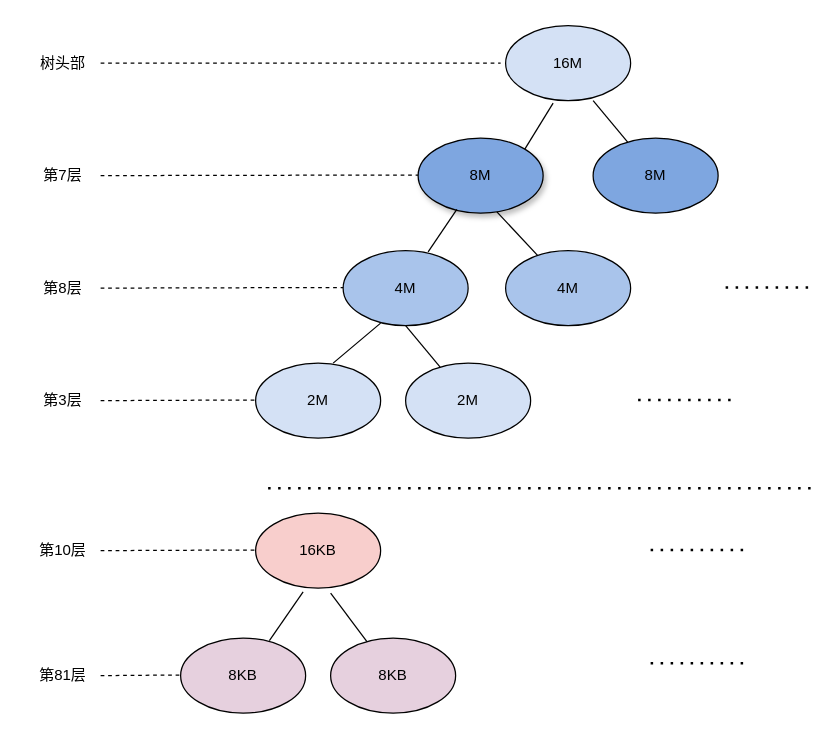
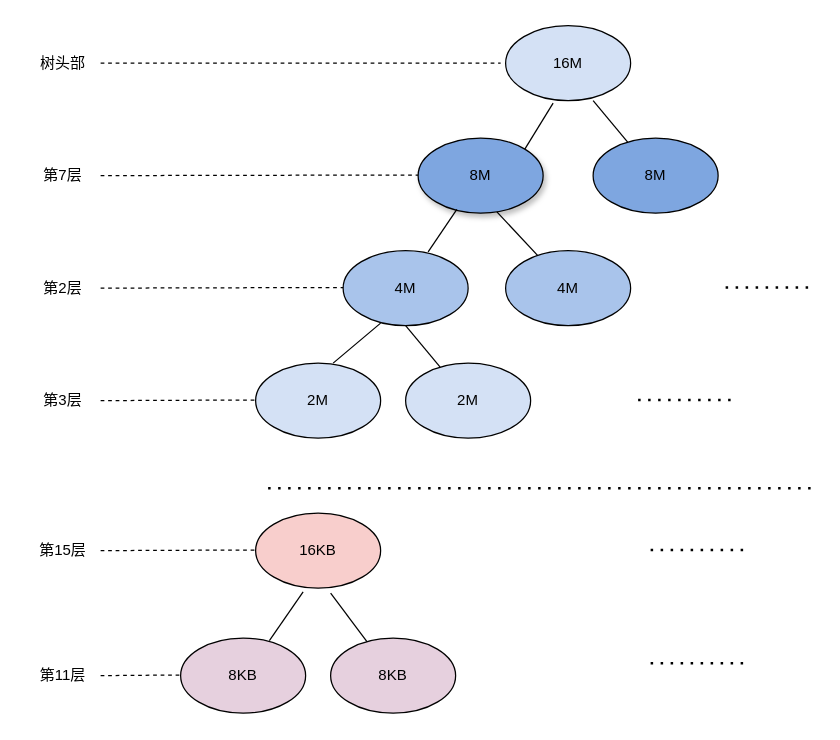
  <mxCell id="0" />
  <mxCell id="1" parent="0" />
  <mxCell id="2" value="16M" style="ellipse;whiteSpace=wrap;html=1;fillColor=#d4e1f5;" vertex="1" parent="1"><mxGeometry x="404" y="20" width="100" height="60" as="geometry" /></mxCell>
  <mxCell id="3" value="8M" style="ellipse;whiteSpace=wrap;html=1;shadow=1;fillColor=#7EA6E0;" vertex="1" parent="1"><mxGeometry x="334" y="110" width="100" height="60" as="geometry" /></mxCell>
  <mxCell id="4" value="8M" style="ellipse;whiteSpace=wrap;html=1;fillColor=#7EA6E0;" vertex="1" parent="1"><mxGeometry x="474" y="110" width="100" height="60" as="geometry" /></mxCell>
  <mxCell id="5" value="4M" style="ellipse;whiteSpace=wrap;html=1;fillColor=#A9C4EB;" vertex="1" parent="1"><mxGeometry x="274" y="200" width="100" height="60" as="geometry" /></mxCell>
  <mxCell id="6" value="4M" style="ellipse;whiteSpace=wrap;html=1;fillColor=#A9C4EB;" vertex="1" parent="1"><mxGeometry x="404" y="200" width="100" height="60" as="geometry" /></mxCell>
  <mxCell id="7" value="2M" style="ellipse;whiteSpace=wrap;html=1;fillColor=#D4E1F5;" vertex="1" parent="1"><mxGeometry x="204" y="290" width="100" height="60" as="geometry" /></mxCell>
  <mxCell id="8" value="2M" style="ellipse;whiteSpace=wrap;html=1;fillColor=#D4E1F5;" vertex="1" parent="1"><mxGeometry x="324" y="290" width="100" height="60" as="geometry" /></mxCell>
  <mxCell id="9" value="" style="endArrow=none;html=1;entryX=0.38;entryY=1.033;entryDx=0;entryDy=0;entryPerimeter=0;exitX=1;exitY=0;exitDx=0;exitDy=0;" edge="1" parent="1" source="3" target="2"><mxGeometry width="50" height="50" relative="1" as="geometry"><mxPoint x="414" y="120" as="sourcePoint" /><mxPoint x="454" y="90" as="targetPoint" /></mxGeometry></mxCell>
  <mxCell id="10" value="" style="endArrow=none;html=1;entryX=0.7;entryY=1;entryDx=0;entryDy=0;entryPerimeter=0;" edge="1" parent="1" source="4" target="2"><mxGeometry width="50" height="50" relative="1" as="geometry"><mxPoint x="424" y="130" as="sourcePoint" /><mxPoint x="452" y="91.98" as="targetPoint" /></mxGeometry></mxCell>
  <mxCell id="11" value="" style="endArrow=none;html=1;entryX=0.31;entryY=0.95;entryDx=0;entryDy=0;entryPerimeter=0;exitX=0.68;exitY=0.017;exitDx=0;exitDy=0;exitPerimeter=0;" edge="1" parent="1" source="5" target="3"><mxGeometry width="50" height="50" relative="1" as="geometry"><mxPoint x="334" y="220" as="sourcePoint" /><mxPoint x="384" y="170" as="targetPoint" /></mxGeometry></mxCell>
  <mxCell id="12" value="" style="endArrow=none;html=1;entryX=0.63;entryY=0.983;entryDx=0;entryDy=0;entryPerimeter=0;" edge="1" parent="1" source="6" target="3"><mxGeometry width="50" height="50" relative="1" as="geometry"><mxPoint x="384" y="220" as="sourcePoint" /><mxPoint x="434" y="170" as="targetPoint" /></mxGeometry></mxCell>
  <mxCell id="13" value="" style="endArrow=none;html=1;exitX=0.62;exitY=0;exitDx=0;exitDy=0;exitPerimeter=0;" edge="1" parent="1" source="7"><mxGeometry width="50" height="50" relative="1" as="geometry"><mxPoint x="274" y="310" as="sourcePoint" /><mxPoint x="304" y="258" as="targetPoint" /></mxGeometry></mxCell>
  <mxCell id="14" value="" style="endArrow=none;html=1;entryX=0.5;entryY=1;entryDx=0;entryDy=0;" edge="1" parent="1" source="8" target="5"><mxGeometry width="50" height="50" relative="1" as="geometry"><mxPoint x="314" y="310" as="sourcePoint" /><mxPoint x="364" y="260" as="targetPoint" /></mxGeometry></mxCell>
  <mxCell id="15" value="" style="endArrow=none;dashed=1;html=1;dashPattern=1 3;strokeWidth=2;" edge="1" parent="1"><mxGeometry width="50" height="50" relative="1" as="geometry"><mxPoint x="214" y="390" as="sourcePoint" /><mxPoint x="650" y="390" as="targetPoint" /></mxGeometry></mxCell>
  <mxCell id="16" value="16KB" style="ellipse;whiteSpace=wrap;html=1;fillColor=#f8cecc;" vertex="1" parent="1"><mxGeometry x="204" y="410" width="100" height="60" as="geometry" /></mxCell>
  <mxCell id="17" value="8KB" style="ellipse;whiteSpace=wrap;html=1;fillColor=#E6D0DE;" vertex="1" parent="1"><mxGeometry x="144" y="510" width="100" height="60" as="geometry" /></mxCell>
  <mxCell id="18" value="8KB" style="ellipse;whiteSpace=wrap;html=1;fillColor=#E6D0DE;" vertex="1" parent="1"><mxGeometry x="264" y="510" width="100" height="60" as="geometry" /></mxCell>
  <mxCell id="19" value="" style="endArrow=none;html=1;entryX=0.38;entryY=1.05;entryDx=0;entryDy=0;entryPerimeter=0;exitX=0.71;exitY=0.033;exitDx=0;exitDy=0;exitPerimeter=0;" edge="1" parent="1" source="17" target="16"><mxGeometry width="50" height="50" relative="1" as="geometry"><mxPoint x="214" y="530" as="sourcePoint" /><mxPoint x="264" y="480" as="targetPoint" /></mxGeometry></mxCell>
  <mxCell id="20" value="" style="endArrow=none;html=1;entryX=0.6;entryY=1.067;entryDx=0;entryDy=0;entryPerimeter=0;" edge="1" parent="1" source="18" target="16"><mxGeometry width="50" height="50" relative="1" as="geometry"><mxPoint x="254" y="520" as="sourcePoint" /><mxPoint x="304" y="470" as="targetPoint" /></mxGeometry></mxCell>
  <mxCell id="21" value="" style="endArrow=none;dashed=1;html=1;dashPattern=1 3;strokeWidth=2;" edge="1" parent="1"><mxGeometry width="50" height="50" relative="1" as="geometry"><mxPoint x="510" y="319.5" as="sourcePoint" /><mxPoint x="590" y="319.5" as="targetPoint" /></mxGeometry></mxCell>
  <mxCell id="22" value="" style="endArrow=none;dashed=1;html=1;dashPattern=1 3;strokeWidth=2;" edge="1" parent="1"><mxGeometry width="50" height="50" relative="1" as="geometry"><mxPoint x="580" y="229.5" as="sourcePoint" /><mxPoint x="650" y="229.5" as="targetPoint" /></mxGeometry></mxCell>
  <mxCell id="23" value="" style="endArrow=none;dashed=1;html=1;dashPattern=1 3;strokeWidth=2;" edge="1" parent="1"><mxGeometry width="50" height="50" relative="1" as="geometry"><mxPoint x="520" y="439.5" as="sourcePoint" /><mxPoint x="600" y="439.5" as="targetPoint" /></mxGeometry></mxCell>
  <mxCell id="24" value="" style="endArrow=none;dashed=1;html=1;dashPattern=1 3;strokeWidth=2;" edge="1" parent="1"><mxGeometry width="50" height="50" relative="1" as="geometry"><mxPoint x="520" y="530" as="sourcePoint" /><mxPoint x="600" y="530" as="targetPoint" /></mxGeometry></mxCell>
  <mxCell id="25" value="" style="endArrow=none;dashed=1;html=1;" edge="1" parent="1"><mxGeometry width="50" height="50" relative="1" as="geometry"><mxPoint x="80" y="50" as="sourcePoint" /><mxPoint x="400" y="50" as="targetPoint" /></mxGeometry></mxCell>
  <mxCell id="26" value="树头部" style="text;html=1;strokeColor=none;fillColor=none;align=center;verticalAlign=middle;whiteSpace=wrap;rounded=0;" vertex="1" parent="1"><mxGeometry x="20" y="40" width="60" height="20" as="geometry" /></mxCell>
  <mxCell id="27" value="" style="endArrow=none;dashed=1;html=1;" edge="1" parent="1"><mxGeometry width="50" height="50" relative="1" as="geometry"><mxPoint x="80" y="140" as="sourcePoint" /><mxPoint x="334" y="139.5" as="targetPoint" /></mxGeometry></mxCell>
  <mxCell id="28" value="第7层" style="text;html=1;strokeColor=none;fillColor=none;align=center;verticalAlign=middle;whiteSpace=wrap;rounded=0;" vertex="1" parent="1"><mxGeometry x="20" y="130" width="60" height="20" as="geometry" /></mxCell>
  <mxCell id="29" value="" style="endArrow=none;dashed=1;html=1;" edge="1" parent="1"><mxGeometry width="50" height="50" relative="1" as="geometry"><mxPoint x="80" y="230" as="sourcePoint" /><mxPoint x="274" y="229.5" as="targetPoint" /></mxGeometry></mxCell>
- <mxCell id="30" value="第8层" style="text;html=1;strokeColor=none;fillColor=none;align=center;verticalAlign=middle;whiteSpace=wrap;rounded=0;" vertex="1" parent="1"><mxGeometry x="20" y="220" width="60" height="20" as="geometry" /></mxCell>
+ <mxCell id="30" value="第2层" style="text;html=1;strokeColor=none;fillColor=none;align=center;verticalAlign=middle;whiteSpace=wrap;rounded=0;" vertex="1" parent="1"><mxGeometry x="20" y="220" width="60" height="20" as="geometry" /></mxCell>
  <mxCell id="31" value="" style="endArrow=none;dashed=1;html=1;" edge="1" parent="1"><mxGeometry width="50" height="50" relative="1" as="geometry"><mxPoint x="80" y="320" as="sourcePoint" /><mxPoint x="204" y="319.5" as="targetPoint" /></mxGeometry></mxCell>
  <mxCell id="32" value="第3层" style="text;html=1;strokeColor=none;fillColor=none;align=center;verticalAlign=middle;whiteSpace=wrap;rounded=0;" vertex="1" parent="1"><mxGeometry x="20" y="310" width="60" height="20" as="geometry" /></mxCell>
  <mxCell id="33" value="" style="endArrow=none;dashed=1;html=1;" edge="1" parent="1"><mxGeometry width="50" height="50" relative="1" as="geometry"><mxPoint x="80" y="440" as="sourcePoint" /><mxPoint x="204" y="439.5" as="targetPoint" /></mxGeometry></mxCell>
- <mxCell id="34" value="第10层" style="text;html=1;strokeColor=none;fillColor=none;align=center;verticalAlign=middle;whiteSpace=wrap;rounded=0;" vertex="1" parent="1"><mxGeometry x="20" y="430" width="60" height="20" as="geometry" /></mxCell>
+ <mxCell id="34" value="第15层" style="text;html=1;strokeColor=none;fillColor=none;align=center;verticalAlign=middle;whiteSpace=wrap;rounded=0;" vertex="1" parent="1"><mxGeometry x="20" y="430" width="60" height="20" as="geometry" /></mxCell>
  <mxCell id="35" value="" style="endArrow=none;dashed=1;html=1;" edge="1" parent="1"><mxGeometry width="50" height="50" relative="1" as="geometry"><mxPoint x="80" y="540" as="sourcePoint" /><mxPoint x="144" y="539.5" as="targetPoint" /></mxGeometry></mxCell>
- <mxCell id="36" value="第81层" style="text;html=1;strokeColor=none;fillColor=none;align=center;verticalAlign=middle;whiteSpace=wrap;rounded=0;" vertex="1" parent="1"><mxGeometry x="20" y="530" width="60" height="20" as="geometry" /></mxCell>
+ <mxCell id="36" value="第11层" style="text;html=1;strokeColor=none;fillColor=none;align=center;verticalAlign=middle;whiteSpace=wrap;rounded=0;" vertex="1" parent="1"><mxGeometry x="20" y="530" width="60" height="20" as="geometry" /></mxCell>
